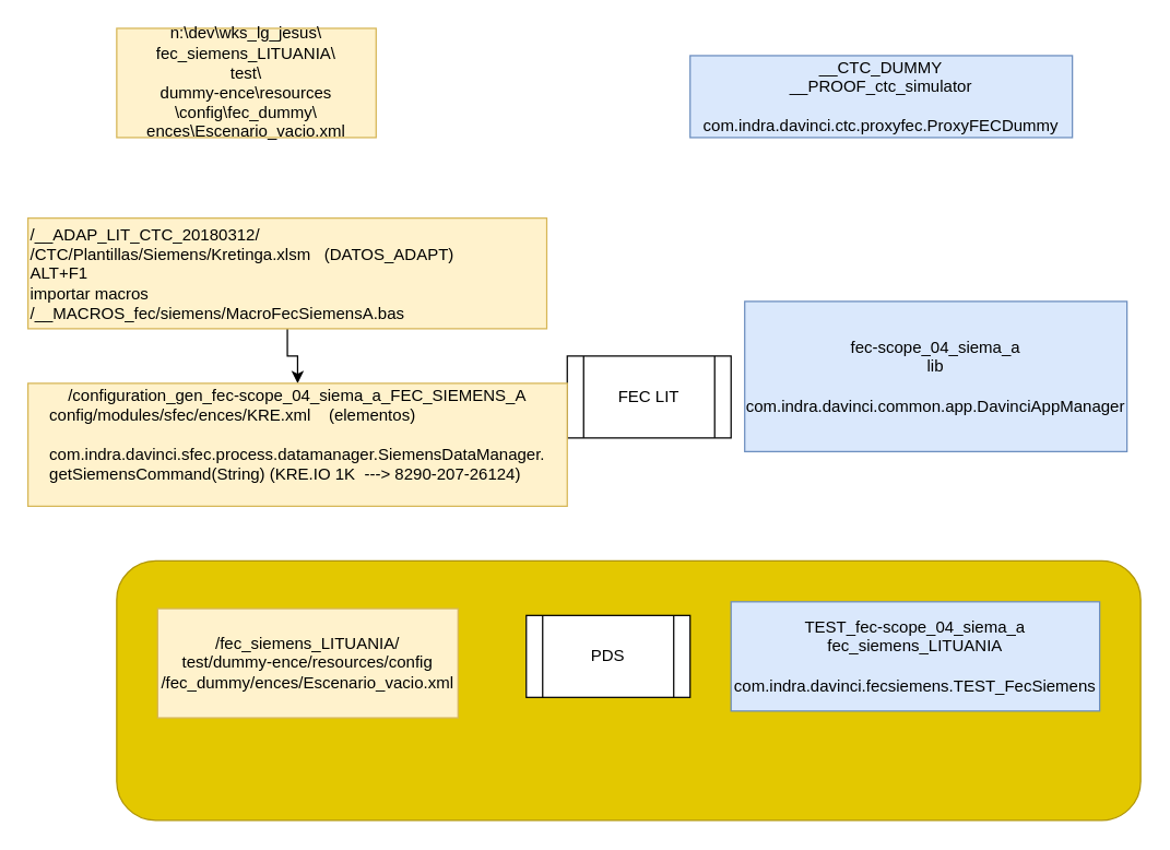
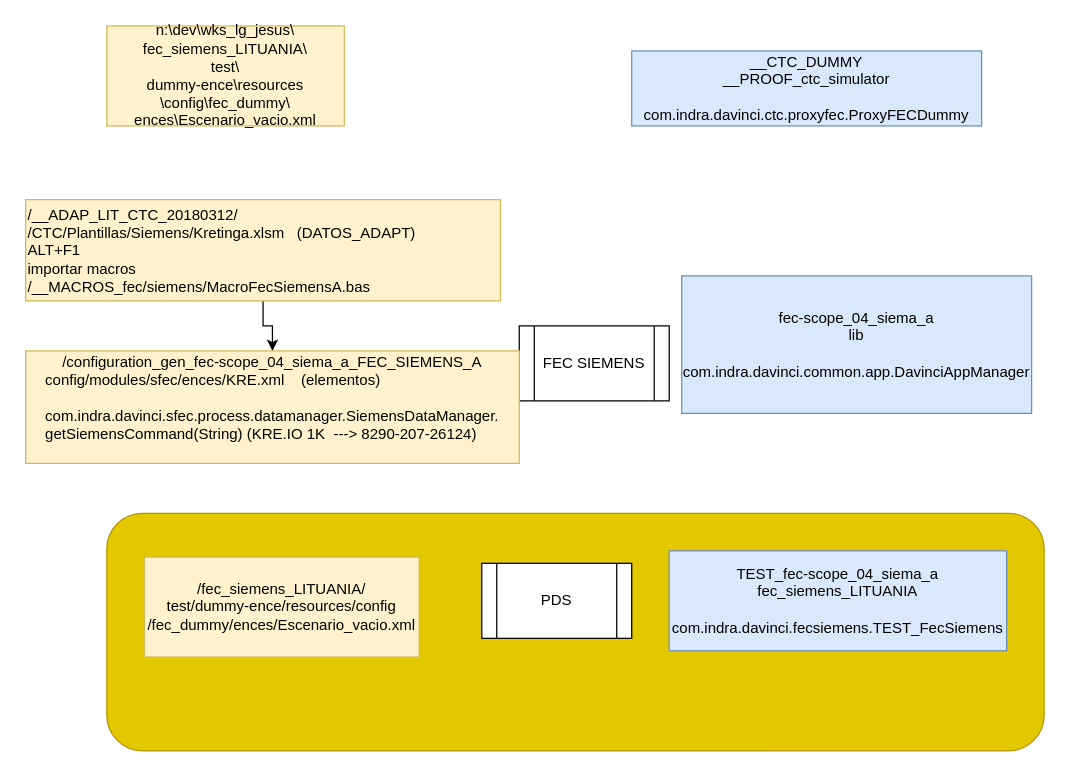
  <mxCell id="0" />
  <mxCell id="1" parent="0" />
  <mxCell id="2" value="" style="rounded=1;whiteSpace=wrap;html=1;fillColor=#e3c800;strokeColor=#B09500;fontColor=#000000;" parent="1" vertex="1"><mxGeometry x="85" y="410" width="750" height="190" as="geometry" /></mxCell>
- <mxCell id="3" value="FEC LIT" style="shape=process;whiteSpace=wrap;html=1;backgroundOutline=1;" parent="1" vertex="1"><mxGeometry x="415" y="260" width="120" height="60" as="geometry" /></mxCell>
+ <mxCell id="3" value="FEC SIEMENS" style="shape=process;whiteSpace=wrap;html=1;backgroundOutline=1;" parent="1" vertex="1"><mxGeometry x="415" y="260" width="120" height="60" as="geometry" /></mxCell>
  <mxCell id="4" value="PDS" style="shape=process;whiteSpace=wrap;html=1;backgroundOutline=1;" parent="1" vertex="1"><mxGeometry x="385" y="450" width="120" height="60" as="geometry" /></mxCell>
  <mxCell id="5" value="TEST_fec-scope_04_siema_a&lt;br&gt;fec_siemens_LITUANIA&lt;br&gt;&lt;br&gt;com.indra.davinci.fecsiemens.TEST_FecSiemens&lt;br&gt;" style="text;html=1;strokeColor=#6c8ebf;fillColor=#dae8fc;align=center;verticalAlign=middle;whiteSpace=wrap;rounded=0;" parent="1" vertex="1"><mxGeometry x="535" y="440" width="270" height="80" as="geometry" /></mxCell>
  <mxCell id="6" value="fec-scope_04_siema_a&lt;br&gt;lib&lt;br&gt;&lt;br&gt;com.indra.davinci.common.app.DavinciAppManager" style="text;html=1;strokeColor=#6c8ebf;fillColor=#dae8fc;align=center;verticalAlign=middle;whiteSpace=wrap;rounded=0;" parent="1" vertex="1"><mxGeometry x="545" y="220" width="280" height="110" as="geometry" /></mxCell>
  <mxCell id="7" value="__CTC_DUMMY&lt;br&gt;__PROOF_ctc_simulator&lt;br&gt;&lt;br&gt;com.indra.davinci.ctc.proxyfec.ProxyFECDummy" style="text;html=1;strokeColor=#6c8ebf;fillColor=#dae8fc;align=center;verticalAlign=middle;whiteSpace=wrap;rounded=0;" parent="1" vertex="1"><mxGeometry x="505" y="40" width="280" height="60" as="geometry" /></mxCell>
  <mxCell id="8" value="/fec_siemens_LITUANIA/&lt;br&gt;test/dummy-ence/resources/config&lt;br&gt;/fec_dummy/ences/Escenario_vacio.xml" style="text;html=1;strokeColor=#d6b656;fillColor=#fff2cc;align=center;verticalAlign=middle;whiteSpace=wrap;rounded=0;" parent="1" vertex="1"><mxGeometry x="115" y="445" width="220" height="80" as="geometry" /></mxCell>
  <mxCell id="9" value="n:\dev\wks_lg_jesus\&lt;br&gt;fec_siemens_LITUANIA\&lt;br&gt;test\&lt;br&gt;dummy-ence\resources&lt;br&gt;\config\fec_dummy\&lt;br&gt;ences\Escenario_vacio.xml" style="text;html=1;strokeColor=#d6b656;fillColor=#fff2cc;align=center;verticalAlign=middle;whiteSpace=wrap;rounded=0;" parent="1" vertex="1"><mxGeometry x="85" y="20" width="190" height="80" as="geometry" /></mxCell>
  <mxCell id="10" style="edgeStyle=orthogonalEdgeStyle;rounded=0;orthogonalLoop=1;jettySize=auto;html=1;exitX=0.5;exitY=1;exitDx=0;exitDy=0;entryX=0.5;entryY=0;entryDx=0;entryDy=0;" parent="1" source="11" target="12" edge="1"><mxGeometry relative="1" as="geometry" /></mxCell>
  <mxCell id="11" value="/__ADAP_LIT_CTC_20180312/&lt;br&gt;/CTC/Plantillas/Siemens/Kretinga.xlsm&amp;nbsp; &amp;nbsp;(DATOS_ADAPT)&lt;br&gt;ALT+F1&lt;br&gt;importar macros&lt;br&gt;/__MACROS_fec/siemens/MacroFecSiemensA.bas&lt;br&gt;" style="text;html=1;strokeColor=#d6b656;fillColor=#fff2cc;align=left;verticalAlign=middle;whiteSpace=wrap;rounded=0;" parent="1" vertex="1"><mxGeometry x="20" y="159" width="380" height="81" as="geometry" /></mxCell>
  <mxCell id="12" value="/configuration_gen_fec-scope_04_siema_a_FEC_SIEMENS_A&lt;br&gt;&lt;div style=&quot;text-align: left&quot;&gt;&lt;span&gt;config/modules/sfec/ences/KRE.xml&amp;nbsp; &amp;nbsp; (elementos)&lt;/span&gt;&lt;/div&gt;&lt;div style=&quot;text-align: left&quot;&gt;&lt;span&gt;&lt;br&gt;&lt;/span&gt;&lt;/div&gt;&lt;div style=&quot;text-align: left&quot;&gt;&lt;span&gt;com.indra.davinci.sfec.process.datamanager.SiemensDataManager.&lt;/span&gt;&lt;/div&gt;&lt;div style=&quot;text-align: left&quot;&gt;&lt;span&gt;getSiemensCommand(String) (&lt;/span&gt;&lt;span&gt;KRE.IO 1K&amp;nbsp; ---&amp;gt;&amp;nbsp;&lt;/span&gt;&lt;span&gt;8290-207-26124)&lt;/span&gt;&lt;/div&gt;&lt;div style=&quot;text-align: left&quot;&gt;&lt;span&gt;&lt;br&gt;&lt;/span&gt;&lt;/div&gt;" style="text;html=1;strokeColor=#d6b656;fillColor=#fff2cc;align=center;verticalAlign=middle;whiteSpace=wrap;rounded=0;" parent="1" vertex="1"><mxGeometry x="20" y="280" width="395" height="90" as="geometry" /></mxCell>
